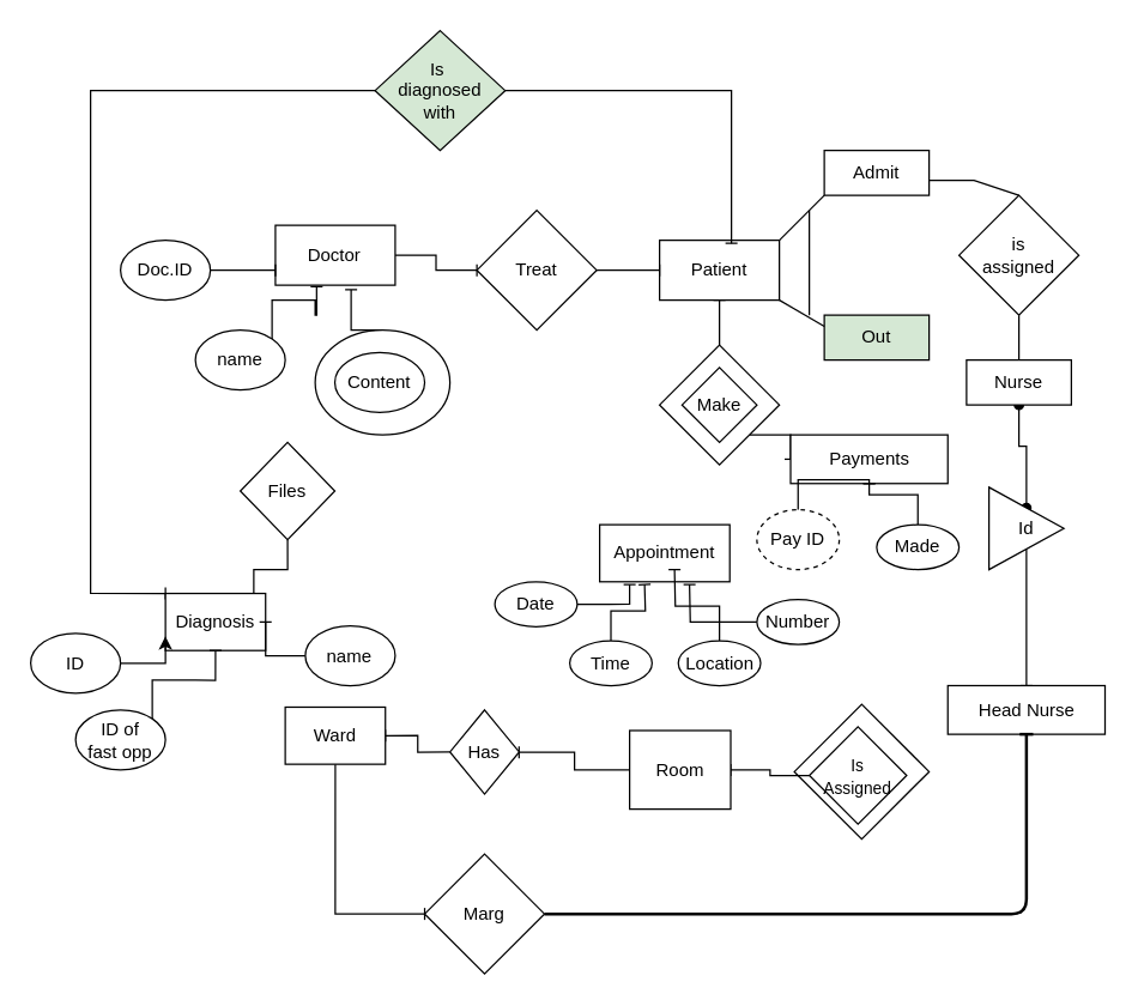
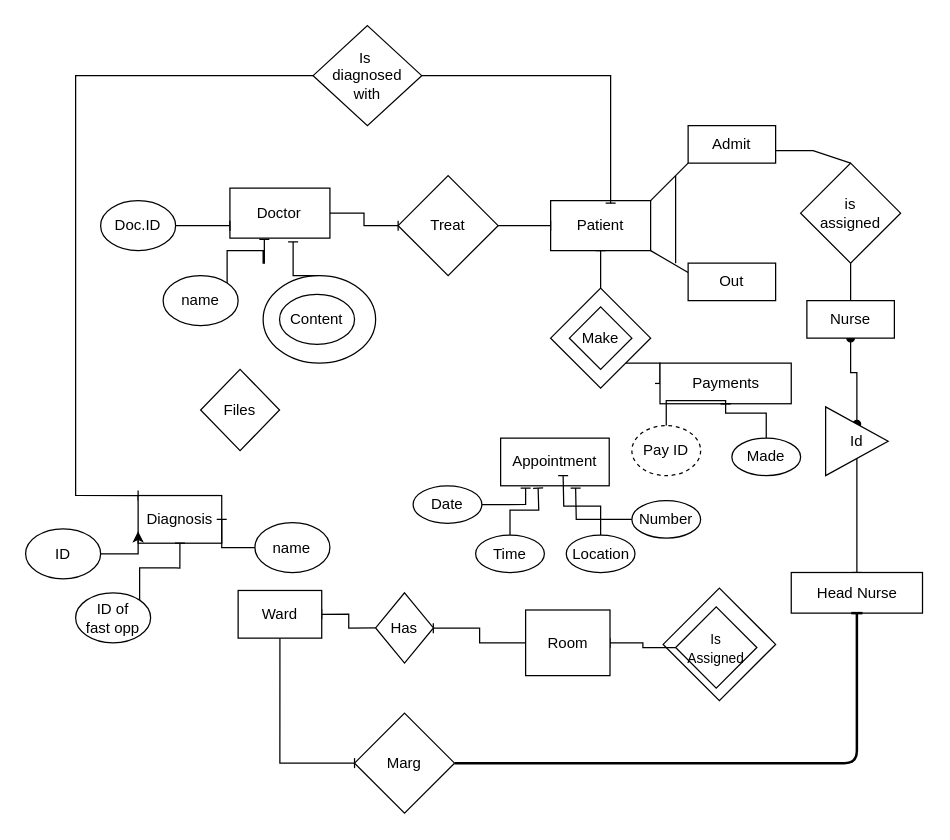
  <mxCell id="0" />
  <mxCell id="1" parent="0" />
  <mxCell id="2" value="Patient" style="rounded=0;whiteSpace=wrap;html=1;" vertex="1" parent="1"><mxGeometry x="440" y="160" width="80" height="40" as="geometry" /></mxCell>
  <mxCell id="3" value="Admit" style="rounded=0;whiteSpace=wrap;html=1;" vertex="1" parent="1"><mxGeometry x="550" y="100" width="70" height="30" as="geometry" /></mxCell>
- <mxCell id="4" value="Out" style="rounded=0;whiteSpace=wrap;html=1;fillColor=#d5e8d4;" vertex="1" parent="1"><mxGeometry x="550" y="210" width="70" height="30" as="geometry" /></mxCell>
+ <mxCell id="4" value="Out" style="rounded=0;whiteSpace=wrap;html=1;" vertex="1" parent="1"><mxGeometry x="550" y="210" width="70" height="30" as="geometry" /></mxCell>
  <mxCell id="5" value="is&lt;br&gt;assigned" style="rhombus;whiteSpace=wrap;html=1;" vertex="1" parent="1"><mxGeometry x="640" y="130" width="80" height="80" as="geometry" /></mxCell>
  <mxCell id="6" value="" style="endArrow=none;html=1;rounded=0;" edge="1" parent="1"><mxGeometry width="50" height="50" relative="1" as="geometry"><mxPoint x="520" y="160" as="sourcePoint" /><mxPoint x="550" y="130" as="targetPoint" /></mxGeometry></mxCell>
  <mxCell id="7" value="" style="endArrow=none;html=1;rounded=0;exitX=0;exitY=0.25;exitDx=0;exitDy=0;entryX=1;entryY=1;entryDx=0;entryDy=0;" edge="1" parent="1" source="4" target="2"><mxGeometry width="50" height="50" relative="1" as="geometry"><mxPoint x="480" y="250" as="sourcePoint" /><mxPoint x="530" y="200" as="targetPoint" /></mxGeometry></mxCell>
  <mxCell id="8" value="" style="endArrow=none;html=1;rounded=0;" edge="1" parent="1"><mxGeometry width="50" height="50" relative="1" as="geometry"><mxPoint x="540" y="210" as="sourcePoint" /><mxPoint x="540" y="140" as="targetPoint" /></mxGeometry></mxCell>
  <mxCell id="9" value="" style="endArrow=none;html=1;rounded=0;entryX=0.5;entryY=0;entryDx=0;entryDy=0;" edge="1" parent="1" target="5"><mxGeometry width="50" height="50" relative="1" as="geometry"><mxPoint x="620" y="120" as="sourcePoint" /><mxPoint x="670" y="70" as="targetPoint" /><Array as="points"><mxPoint x="650" y="120" /></Array></mxGeometry></mxCell>
  <mxCell id="10" value="" style="edgeStyle=orthogonalEdgeStyle;rounded=0;orthogonalLoop=1;jettySize=auto;html=1;endArrow=oval;endFill=1;startArrow=oval;startFill=1;" edge="1" parent="1" source="11" target="14"><mxGeometry relative="1" as="geometry" /></mxCell>
  <mxCell id="11" value="Nurse" style="rounded=0;whiteSpace=wrap;html=1;" vertex="1" parent="1"><mxGeometry x="645" y="240" width="70" height="30" as="geometry" /></mxCell>
  <mxCell id="12" value="" style="endArrow=none;html=1;rounded=0;exitX=0.5;exitY=0;exitDx=0;exitDy=0;" edge="1" parent="1" source="11"><mxGeometry width="50" height="50" relative="1" as="geometry"><mxPoint x="610" y="220" as="sourcePoint" /><mxPoint x="680" y="210" as="targetPoint" /></mxGeometry></mxCell>
  <mxCell id="13" style="edgeStyle=orthogonalEdgeStyle;rounded=0;orthogonalLoop=1;jettySize=auto;html=1;exitX=0.5;exitY=1;exitDx=0;exitDy=0;entryX=0.5;entryY=0;entryDx=0;entryDy=0;endArrow=baseDash;endFill=0;" edge="1" parent="1" source="14" target="15"><mxGeometry relative="1" as="geometry" /></mxCell>
  <mxCell id="14" value="Id" style="triangle;whiteSpace=wrap;html=1;rounded=0;" vertex="1" parent="1"><mxGeometry x="660" y="325" width="50" height="55" as="geometry" /></mxCell>
  <mxCell id="15" value="Head Nurse" style="whiteSpace=wrap;html=1;rounded=0;" vertex="1" parent="1"><mxGeometry x="632.5" y="457.5" width="105" height="32.5" as="geometry" /></mxCell>
  <mxCell id="16" value="" style="rhombus;whiteSpace=wrap;html=1;" vertex="1" parent="1"><mxGeometry x="530" y="470" width="90" height="90" as="geometry" /></mxCell>
  <mxCell id="17" value="" style="edgeStyle=orthogonalEdgeStyle;rounded=0;orthogonalLoop=1;jettySize=auto;html=1;endArrow=baseDash;endFill=0;" edge="1" parent="1" source="18" target="20"><mxGeometry relative="1" as="geometry" /></mxCell>
  <mxCell id="18" value="&lt;font style=&quot;font-size: 11px;&quot;&gt;Is&lt;br&gt;Assigned&lt;/font&gt;" style="rhombus;whiteSpace=wrap;html=1;" vertex="1" parent="1"><mxGeometry x="540" y="485" width="65" height="65" as="geometry" /></mxCell>
  <mxCell id="19" value="" style="edgeStyle=orthogonalEdgeStyle;rounded=0;orthogonalLoop=1;jettySize=auto;html=1;endArrow=baseDash;endFill=0;" edge="1" parent="1" source="20" target="23"><mxGeometry relative="1" as="geometry" /></mxCell>
  <mxCell id="20" value="Room" style="whiteSpace=wrap;html=1;" vertex="1" parent="1"><mxGeometry x="420" y="487.5" width="67.5" height="52.5" as="geometry" /></mxCell>
  <mxCell id="21" value="" style="edgeStyle=orthogonalEdgeStyle;rounded=0;orthogonalLoop=1;jettySize=auto;html=1;endArrow=baseDash;endFill=0;strokeColor=none;" edge="1" parent="1" source="23" target="25"><mxGeometry relative="1" as="geometry" /></mxCell>
  <mxCell id="22" style="edgeStyle=orthogonalEdgeStyle;rounded=0;orthogonalLoop=1;jettySize=auto;html=1;exitX=0;exitY=0.5;exitDx=0;exitDy=0;entryX=1;entryY=0.5;entryDx=0;entryDy=0;strokeColor=default;endArrow=baseDash;endFill=0;" edge="1" parent="1" source="23" target="25"><mxGeometry relative="1" as="geometry" /></mxCell>
  <mxCell id="23" value="Has" style="rhombus;whiteSpace=wrap;html=1;" vertex="1" parent="1"><mxGeometry x="300" y="473.75" width="46.25" height="56.25" as="geometry" /></mxCell>
  <mxCell id="24" style="edgeStyle=orthogonalEdgeStyle;rounded=0;orthogonalLoop=1;jettySize=auto;html=1;exitX=0.5;exitY=1;exitDx=0;exitDy=0;entryX=0;entryY=0.5;entryDx=0;entryDy=0;endArrow=baseDash;endFill=0;" edge="1" parent="1" source="25" target="27"><mxGeometry relative="1" as="geometry" /></mxCell>
  <mxCell id="25" value="Ward" style="whiteSpace=wrap;html=1;" vertex="1" parent="1"><mxGeometry x="190" y="471.88" width="66.88" height="38.13" as="geometry" /></mxCell>
  <mxCell id="26" style="edgeStyle=orthogonalEdgeStyle;orthogonalLoop=1;jettySize=auto;html=1;exitX=1;exitY=0.5;exitDx=0;exitDy=0;rounded=1;strokeWidth=2;endArrow=baseDash;endFill=0;entryX=0.5;entryY=1;entryDx=0;entryDy=0;" edge="1" parent="1" source="27" target="15"><mxGeometry relative="1" as="geometry"><mxPoint x="700" y="540" as="targetPoint" /></mxGeometry></mxCell>
  <mxCell id="27" value="Marg" style="rhombus;whiteSpace=wrap;html=1;" vertex="1" parent="1"><mxGeometry x="283.13" y="570" width="80" height="80" as="geometry" /></mxCell>
  <mxCell id="28" style="edgeStyle=orthogonalEdgeStyle;rounded=0;orthogonalLoop=1;jettySize=auto;html=1;exitX=0.5;exitY=0;exitDx=0;exitDy=0;entryX=0.5;entryY=1;entryDx=0;entryDy=0;endArrow=baseDash;endFill=0;" edge="1" parent="1" source="30" target="2"><mxGeometry relative="1" as="geometry" /></mxCell>
  <mxCell id="29" style="edgeStyle=orthogonalEdgeStyle;rounded=0;orthogonalLoop=1;jettySize=auto;html=1;exitX=1;exitY=1;exitDx=0;exitDy=0;entryX=0;entryY=0.5;entryDx=0;entryDy=0;endArrow=baseDash;endFill=0;" edge="1" parent="1" source="30" target="32"><mxGeometry relative="1" as="geometry" /></mxCell>
  <mxCell id="30" value="" style="rhombus;whiteSpace=wrap;html=1;" vertex="1" parent="1"><mxGeometry x="440" y="230" width="80" height="80" as="geometry" /></mxCell>
  <mxCell id="31" value="Make" style="rhombus;whiteSpace=wrap;html=1;" vertex="1" parent="1"><mxGeometry x="455" y="245" width="50" height="50" as="geometry" /></mxCell>
  <mxCell id="32" value="Payments" style="whiteSpace=wrap;html=1;rounded=0;" vertex="1" parent="1"><mxGeometry x="527.5" y="290" width="105" height="32.5" as="geometry" /></mxCell>
  <mxCell id="33" style="edgeStyle=orthogonalEdgeStyle;rounded=0;orthogonalLoop=1;jettySize=auto;html=1;exitX=0.5;exitY=0;exitDx=0;exitDy=0;entryX=0.5;entryY=1;entryDx=0;entryDy=0;endArrow=baseDash;endFill=0;" edge="1" parent="1" source="34" target="32"><mxGeometry relative="1" as="geometry" /></mxCell>
  <mxCell id="34" value="Pay ID" style="ellipse;whiteSpace=wrap;html=1;dashed=1;" vertex="1" parent="1"><mxGeometry x="505" y="340" width="55" height="40" as="geometry" /></mxCell>
  <mxCell id="35" style="edgeStyle=orthogonalEdgeStyle;rounded=0;orthogonalLoop=1;jettySize=auto;html=1;exitX=0.5;exitY=0;exitDx=0;exitDy=0;entryX=0.5;entryY=1;entryDx=0;entryDy=0;endArrow=baseDash;endFill=0;" edge="1" parent="1" source="36" target="32"><mxGeometry relative="1" as="geometry" /></mxCell>
  <mxCell id="36" value="Made" style="ellipse;whiteSpace=wrap;html=1;" vertex="1" parent="1"><mxGeometry x="585" y="350" width="55" height="30" as="geometry" /></mxCell>
  <mxCell id="37" value="Appointment" style="whiteSpace=wrap;html=1;" vertex="1" parent="1"><mxGeometry x="400" y="350" width="86.88" height="38.13" as="geometry" /></mxCell>
  <mxCell id="38" style="edgeStyle=orthogonalEdgeStyle;rounded=0;orthogonalLoop=1;jettySize=auto;html=1;exitX=1;exitY=0.5;exitDx=0;exitDy=0;endArrow=baseDash;endFill=0;" edge="1" parent="1" source="39"><mxGeometry relative="1" as="geometry"><mxPoint x="420" y="390" as="targetPoint" /></mxGeometry></mxCell>
  <mxCell id="39" value="Date" style="ellipse;whiteSpace=wrap;html=1;" vertex="1" parent="1"><mxGeometry x="330" y="388.13" width="55" height="30" as="geometry" /></mxCell>
  <mxCell id="40" style="edgeStyle=orthogonalEdgeStyle;rounded=0;orthogonalLoop=1;jettySize=auto;html=1;exitX=0.5;exitY=0;exitDx=0;exitDy=0;endArrow=baseDash;endFill=0;" edge="1" parent="1" source="41"><mxGeometry relative="1" as="geometry"><mxPoint x="430" y="390" as="targetPoint" /></mxGeometry></mxCell>
  <mxCell id="41" value="Time" style="ellipse;whiteSpace=wrap;html=1;" vertex="1" parent="1"><mxGeometry x="380" y="427.5" width="55" height="30" as="geometry" /></mxCell>
  <mxCell id="42" style="edgeStyle=orthogonalEdgeStyle;rounded=0;orthogonalLoop=1;jettySize=auto;html=1;exitX=0.5;exitY=0;exitDx=0;exitDy=0;endArrow=baseDash;endFill=0;" edge="1" parent="1" source="43"><mxGeometry relative="1" as="geometry"><mxPoint x="450" y="380" as="targetPoint" /></mxGeometry></mxCell>
  <mxCell id="43" value="Location" style="ellipse;whiteSpace=wrap;html=1;" vertex="1" parent="1"><mxGeometry x="452.5" y="427.5" width="55" height="30" as="geometry" /></mxCell>
  <mxCell id="44" style="edgeStyle=orthogonalEdgeStyle;rounded=0;orthogonalLoop=1;jettySize=auto;html=1;exitX=0;exitY=0.5;exitDx=0;exitDy=0;endArrow=baseDash;endFill=0;" edge="1" parent="1" source="45"><mxGeometry relative="1" as="geometry"><mxPoint x="460" y="390" as="targetPoint" /></mxGeometry></mxCell>
  <mxCell id="45" value="Number" style="ellipse;whiteSpace=wrap;html=1;" vertex="1" parent="1"><mxGeometry x="505" y="400" width="55" height="30" as="geometry" /></mxCell>
  <mxCell id="46" style="edgeStyle=orthogonalEdgeStyle;rounded=0;orthogonalLoop=1;jettySize=auto;html=1;exitX=1;exitY=0.5;exitDx=0;exitDy=0;entryX=0;entryY=0.5;entryDx=0;entryDy=0;endArrow=baseDash;endFill=0;" edge="1" parent="1" source="47" target="2"><mxGeometry relative="1" as="geometry" /></mxCell>
  <mxCell id="47" value="Treat" style="rhombus;whiteSpace=wrap;html=1;" vertex="1" parent="1"><mxGeometry x="318" y="140" width="80" height="80" as="geometry" /></mxCell>
  <mxCell id="48" style="edgeStyle=orthogonalEdgeStyle;rounded=0;orthogonalLoop=1;jettySize=auto;html=1;exitX=1;exitY=0.5;exitDx=0;exitDy=0;entryX=0;entryY=0.5;entryDx=0;entryDy=0;endArrow=baseDash;endFill=0;" edge="1" parent="1" source="49" target="47"><mxGeometry relative="1" as="geometry" /></mxCell>
  <mxCell id="49" value="Doctor" style="rounded=0;whiteSpace=wrap;html=1;" vertex="1" parent="1"><mxGeometry x="183.44" y="150" width="80" height="40" as="geometry" /></mxCell>
  <mxCell id="50" style="edgeStyle=orthogonalEdgeStyle;rounded=0;orthogonalLoop=1;jettySize=auto;html=1;exitX=1;exitY=0.5;exitDx=0;exitDy=0;entryX=0;entryY=0.75;entryDx=0;entryDy=0;endArrow=baseDash;endFill=0;" edge="1" parent="1" source="51" target="49"><mxGeometry relative="1" as="geometry" /></mxCell>
  <mxCell id="51" value="Doc.ID" style="ellipse;whiteSpace=wrap;html=1;" vertex="1" parent="1"><mxGeometry x="80" y="160" width="60" height="40" as="geometry" /></mxCell>
  <mxCell id="52" style="edgeStyle=orthogonalEdgeStyle;rounded=0;orthogonalLoop=1;jettySize=auto;html=1;exitX=1;exitY=0;exitDx=0;exitDy=0;entryX=0.344;entryY=1.025;entryDx=0;entryDy=0;entryPerimeter=0;endArrow=baseDash;endFill=0;" edge="1" parent="1" source="53" target="49"><mxGeometry relative="1" as="geometry" /></mxCell>
  <mxCell id="53" value="name" style="ellipse;whiteSpace=wrap;html=1;" vertex="1" parent="1"><mxGeometry x="130" y="220" width="60" height="40" as="geometry" /></mxCell>
  <mxCell id="54" style="edgeStyle=orthogonalEdgeStyle;rounded=0;orthogonalLoop=1;jettySize=auto;html=1;exitX=0.5;exitY=0;exitDx=0;exitDy=0;entryX=0.632;entryY=1.075;entryDx=0;entryDy=0;entryPerimeter=0;endArrow=baseDash;endFill=0;" edge="1" parent="1" source="55" target="49"><mxGeometry relative="1" as="geometry" /></mxCell>
  <mxCell id="55" value="" style="ellipse;whiteSpace=wrap;html=1;" vertex="1" parent="1"><mxGeometry x="210" y="220" width="90" height="70" as="geometry" /></mxCell>
  <mxCell id="56" value="Content" style="ellipse;whiteSpace=wrap;html=1;" vertex="1" parent="1"><mxGeometry x="223.13" y="235" width="60" height="40" as="geometry" /></mxCell>
  <mxCell id="57" style="edgeStyle=orthogonalEdgeStyle;rounded=0;orthogonalLoop=1;jettySize=auto;html=1;exitX=1;exitY=0.5;exitDx=0;exitDy=0;entryX=0.6;entryY=0.05;entryDx=0;entryDy=0;entryPerimeter=0;endArrow=baseDash;endFill=0;" edge="1" parent="1" source="59" target="2"><mxGeometry relative="1" as="geometry" /></mxCell>
  <mxCell id="58" style="edgeStyle=orthogonalEdgeStyle;rounded=0;orthogonalLoop=1;jettySize=auto;html=1;exitX=0;exitY=0.5;exitDx=0;exitDy=0;entryX=0;entryY=0;entryDx=0;entryDy=0;endArrow=baseDash;endFill=0;" edge="1" parent="1" source="59" target="62"><mxGeometry relative="1" as="geometry"><mxPoint x="30" y="340" as="targetPoint" /><Array as="points"><mxPoint x="60" y="60" /><mxPoint x="60" y="396" /></Array></mxGeometry></mxCell>
- <mxCell id="59" value="Is&amp;nbsp;&lt;br&gt;diagnosed&lt;br&gt;with" style="rhombus;whiteSpace=wrap;html=1;fillColor=#d5e8d4;" vertex="1" parent="1"><mxGeometry x="250" y="20" width="86.88" height="80" as="geometry" /></mxCell>
- <mxCell id="60" style="edgeStyle=orthogonalEdgeStyle;rounded=0;orthogonalLoop=1;jettySize=auto;html=1;exitX=0.5;exitY=1;exitDx=0;exitDy=0;entryX=0.882;entryY=0.002;entryDx=0;entryDy=0;entryPerimeter=0;endArrow=baseDash;endFill=0;" edge="1" parent="1" source="61" target="62"><mxGeometry relative="1" as="geometry" /></mxCell>
+ <mxCell id="59" value="Is&amp;nbsp;&lt;br&gt;diagnosed&lt;br&gt;with" style="rhombus;whiteSpace=wrap;html=1;" vertex="1" parent="1"><mxGeometry x="250" y="20" width="86.88" height="80" as="geometry" /></mxCell>
  <mxCell id="61" value="Files" style="rhombus;whiteSpace=wrap;html=1;" vertex="1" parent="1"><mxGeometry x="160" y="295" width="63.13" height="65" as="geometry" /></mxCell>
  <mxCell id="62" value="Diagnosis" style="whiteSpace=wrap;html=1;" vertex="1" parent="1"><mxGeometry x="110" y="395.93" width="66.88" height="38.13" as="geometry" /></mxCell>
  <mxCell id="63" style="edgeStyle=orthogonalEdgeStyle;rounded=0;orthogonalLoop=1;jettySize=auto;html=1;exitX=1;exitY=0.5;exitDx=0;exitDy=0;entryX=0;entryY=0.75;entryDx=0;entryDy=0;" edge="1" parent="1" source="64" target="62"><mxGeometry relative="1" as="geometry" /></mxCell>
  <mxCell id="64" value="ID" style="ellipse;whiteSpace=wrap;html=1;" vertex="1" parent="1"><mxGeometry x="20" y="422.5" width="60" height="40" as="geometry" /></mxCell>
  <mxCell id="65" style="edgeStyle=orthogonalEdgeStyle;rounded=0;orthogonalLoop=1;jettySize=auto;html=1;exitX=1;exitY=0;exitDx=0;exitDy=0;entryX=0.5;entryY=1;entryDx=0;entryDy=0;endArrow=baseDash;endFill=0;" edge="1" parent="1" source="66" target="62"><mxGeometry relative="1" as="geometry" /></mxCell>
- <mxCell id="66" value="ID of&lt;br&gt;fast opp" style="ellipse;whiteSpace=wrap;html=1;" vertex="1" parent="1"><mxGeometry x="50" y="473.75" width="60" height="40" as="geometry" /></mxCell>
+ <mxCell id="66" value="ID of&lt;br&gt;fast opp" style="ellipse;whiteSpace=wrap;html=1;" vertex="1" parent="1"><mxGeometry x="60" y="473.75" width="60" height="40" as="geometry" /></mxCell>
  <mxCell id="67" style="edgeStyle=orthogonalEdgeStyle;rounded=0;orthogonalLoop=1;jettySize=auto;html=1;exitX=0;exitY=0.5;exitDx=0;exitDy=0;entryX=1;entryY=0.5;entryDx=0;entryDy=0;endArrow=baseDash;endFill=0;" edge="1" parent="1" source="68" target="62"><mxGeometry relative="1" as="geometry" /></mxCell>
  <mxCell id="68" value="name" style="ellipse;whiteSpace=wrap;html=1;" vertex="1" parent="1"><mxGeometry x="203.44" y="417.5" width="60" height="40" as="geometry" /></mxCell>
